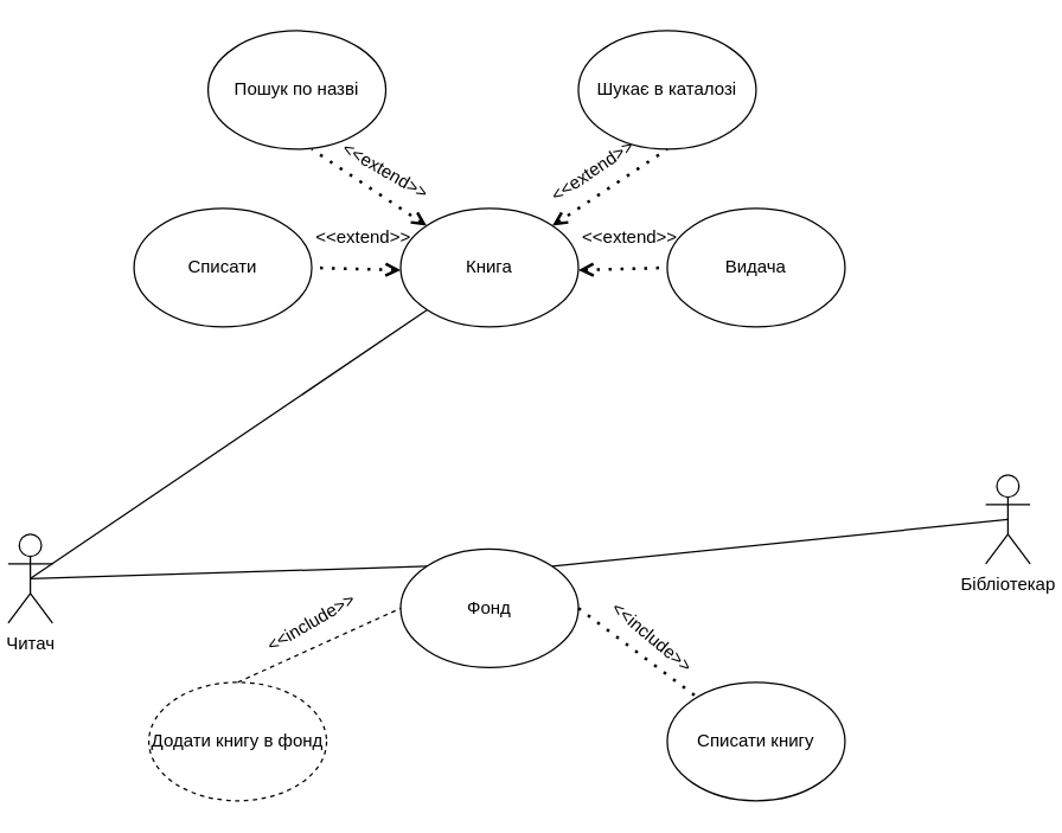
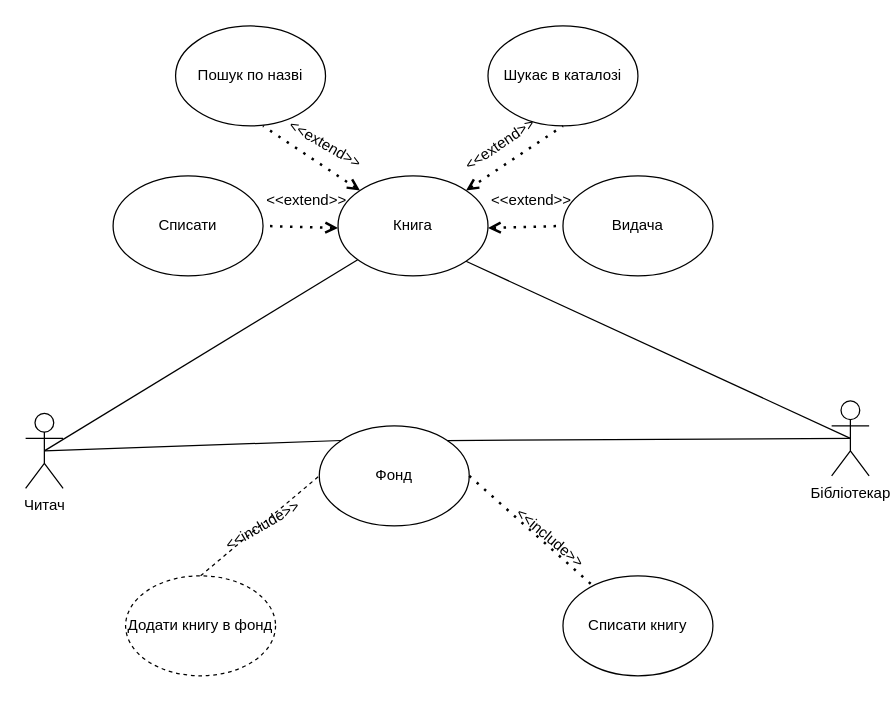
  <mxCell id="0" />
  <mxCell id="1" parent="0" />
+ <mxCell id="2" style="edgeStyle=none;rounded=0;orthogonalLoop=1;jettySize=auto;html=1;exitX=0.5;exitY=0.5;exitDx=0;exitDy=0;exitPerimeter=0;entryX=1;entryY=1;entryDx=0;entryDy=0;endArrow=none;endFill=0;" edge="1" parent="1" source="3" target="6"><mxGeometry relative="1" as="geometry" /></mxCell>
  <mxCell id="3" value="Бібліотекар" style="shape=umlActor;verticalLabelPosition=bottom;verticalAlign=top;html=1;outlineConnect=0;" vertex="1" parent="1"><mxGeometry x="665" y="320" width="30" height="60" as="geometry" /></mxCell>
  <mxCell id="4" style="rounded=0;orthogonalLoop=1;jettySize=auto;html=1;exitX=0.5;exitY=0.5;exitDx=0;exitDy=0;exitPerimeter=0;endArrow=none;endFill=0;" edge="1" parent="1" source="5" target="6"><mxGeometry relative="1" as="geometry" /></mxCell>
- <mxCell id="5" value="Читач" style="shape=umlActor;verticalLabelPosition=bottom;verticalAlign=top;html=1;outlineConnect=0;" vertex="1" parent="1"><mxGeometry x="5" y="360" width="30" height="60" as="geometry" /></mxCell>
+ <mxCell id="5" value="Читач" style="shape=umlActor;verticalLabelPosition=bottom;verticalAlign=top;html=1;outlineConnect=0;" vertex="1" parent="1"><mxGeometry x="20" y="330" width="30" height="60" as="geometry" /></mxCell>
  <mxCell id="6" value="Книга" style="ellipse;whiteSpace=wrap;html=1;" vertex="1" parent="1"><mxGeometry x="270" y="140" width="120" height="80" as="geometry" /></mxCell>
  <mxCell id="7" value="Шукає в каталозі" style="ellipse;whiteSpace=wrap;html=1;" vertex="1" parent="1"><mxGeometry x="390" y="20" width="120" height="80" as="geometry" /></mxCell>
  <mxCell id="8" value="Пошук по назві" style="ellipse;whiteSpace=wrap;html=1;" vertex="1" parent="1"><mxGeometry x="140" y="20" width="120" height="80" as="geometry" /></mxCell>
- <mxCell id="9" value="Фонд" style="ellipse;whiteSpace=wrap;html=1;" vertex="1" parent="1"><mxGeometry x="270" y="370" width="120" height="80" as="geometry" /></mxCell>
+ <mxCell id="9" value="Фонд" style="ellipse;whiteSpace=wrap;html=1;" vertex="1" parent="1"><mxGeometry x="255" y="340" width="120" height="80" as="geometry" /></mxCell>
  <mxCell id="10" value="Додати книгу в фонд" style="ellipse;whiteSpace=wrap;html=1;dashed=1;" vertex="1" parent="1"><mxGeometry x="100" y="460" width="120" height="80" as="geometry" /></mxCell>
  <mxCell id="11" value="Списати книгу" style="ellipse;whiteSpace=wrap;html=1;" vertex="1" parent="1"><mxGeometry x="450" y="460" width="120" height="80" as="geometry" /></mxCell>
  <mxCell id="12" value="" style="endArrow=none;dashed=1;html=1;rounded=0;exitX=0.5;exitY=0;exitDx=0;exitDy=0;entryX=0;entryY=0.5;entryDx=0;entryDy=0;" edge="1" parent="1" source="10" target="9"><mxGeometry width="50" height="50" relative="1" as="geometry"><mxPoint x="220" y="590" as="sourcePoint" /><mxPoint x="270" y="540" as="targetPoint" /></mxGeometry></mxCell>
  <mxCell id="13" value="" style="endArrow=none;dashed=1;html=1;dashPattern=1 3;strokeWidth=2;rounded=0;exitX=1;exitY=0.5;exitDx=0;exitDy=0;" edge="1" parent="1" source="9" target="11"><mxGeometry width="50" height="50" relative="1" as="geometry"><mxPoint x="385" y="550" as="sourcePoint" /><mxPoint x="435" y="500" as="targetPoint" /></mxGeometry></mxCell>
  <mxCell id="14" value="&amp;lt;&amp;lt;include&amp;gt;&amp;gt;" style="text;html=1;strokeColor=none;fillColor=none;align=center;verticalAlign=middle;whiteSpace=wrap;rounded=0;rotation=-30;" vertex="1" parent="1"><mxGeometry x="190" y="410" width="40" height="20" as="geometry" /></mxCell>
  <mxCell id="15" value="&amp;lt;&amp;lt;include&amp;gt;&amp;gt;" style="text;html=1;strokeColor=none;fillColor=none;align=center;verticalAlign=middle;whiteSpace=wrap;rounded=0;rotation=40;" vertex="1" parent="1"><mxGeometry x="420" y="420" width="40" height="20" as="geometry" /></mxCell>
  <mxCell id="16" value="" style="endArrow=none;html=1;rounded=0;exitX=0.5;exitY=0.5;exitDx=0;exitDy=0;exitPerimeter=0;entryX=0;entryY=0;entryDx=0;entryDy=0;" edge="1" parent="1" source="5" target="9"><mxGeometry width="50" height="50" relative="1" as="geometry"><mxPoint x="30" y="360" as="sourcePoint" /><mxPoint x="270" y="520" as="targetPoint" /></mxGeometry></mxCell>
  <mxCell id="17" value="" style="endArrow=none;html=1;rounded=0;entryX=0.5;entryY=0.5;entryDx=0;entryDy=0;entryPerimeter=0;exitX=1;exitY=0;exitDx=0;exitDy=0;" edge="1" parent="1" source="9" target="3"><mxGeometry width="50" height="50" relative="1" as="geometry"><mxPoint x="460" y="490" as="sourcePoint" /><mxPoint x="510" y="440" as="targetPoint" /></mxGeometry></mxCell>
  <mxCell id="18" value="" style="endArrow=none;dashed=1;html=1;dashPattern=1 3;strokeWidth=2;rounded=0;exitX=1;exitY=0;exitDx=0;exitDy=0;endFill=0;startArrow=open;startFill=0;" edge="1" parent="1" source="6"><mxGeometry width="50" height="50" relative="1" as="geometry"><mxPoint x="400" y="150" as="sourcePoint" /><mxPoint x="450" y="100" as="targetPoint" /></mxGeometry></mxCell>
  <mxCell id="19" value="" style="endArrow=none;dashed=1;html=1;dashPattern=1 3;strokeWidth=2;rounded=0;endFill=0;startArrow=open;startFill=0;" edge="1" parent="1" source="6"><mxGeometry width="50" height="50" relative="1" as="geometry"><mxPoint x="160" y="150" as="sourcePoint" /><mxPoint x="210" y="100" as="targetPoint" /></mxGeometry></mxCell>
  <mxCell id="20" value="&amp;lt;&amp;lt;extend&amp;gt;&amp;gt;" style="text;html=1;strokeColor=none;fillColor=none;align=center;verticalAlign=middle;whiteSpace=wrap;rounded=0;rotation=-34;" vertex="1" parent="1"><mxGeometry x="370" y="100" width="60" height="30" as="geometry" /></mxCell>
  <mxCell id="21" value="&amp;lt;&amp;lt;extend&amp;gt;&amp;gt;" style="text;html=1;strokeColor=none;fillColor=none;align=center;verticalAlign=middle;whiteSpace=wrap;rounded=0;rotation=30;" vertex="1" parent="1"><mxGeometry x="230" y="100" width="60" height="30" as="geometry" /></mxCell>
  <mxCell id="22" value="Видача" style="ellipse;whiteSpace=wrap;html=1;" vertex="1" parent="1"><mxGeometry x="450" y="140" width="120" height="80" as="geometry" /></mxCell>
  <mxCell id="23" value="Списати" style="ellipse;whiteSpace=wrap;html=1;" vertex="1" parent="1"><mxGeometry x="90" y="140" width="120" height="80" as="geometry" /></mxCell>
  <mxCell id="24" value="" style="endArrow=none;dashed=1;html=1;dashPattern=1 3;strokeWidth=2;rounded=0;endFill=0;entryX=1;entryY=0.5;entryDx=0;entryDy=0;startArrow=open;startFill=0;" edge="1" parent="1" target="23"><mxGeometry width="50" height="50" relative="1" as="geometry"><mxPoint x="270.004" y="181.716" as="sourcePoint" /><mxPoint x="192.43" y="130" as="targetPoint" /></mxGeometry></mxCell>
  <mxCell id="25" value="&amp;lt;&amp;lt;extend&amp;gt;&amp;gt;" style="text;html=1;strokeColor=none;fillColor=none;align=center;verticalAlign=middle;whiteSpace=wrap;rounded=0;rotation=0;" vertex="1" parent="1"><mxGeometry x="220" y="150" width="50" height="20" as="geometry" /></mxCell>
  <mxCell id="26" value="&amp;lt;&amp;lt;extend&amp;gt;&amp;gt;" style="text;html=1;strokeColor=none;fillColor=none;align=center;verticalAlign=middle;whiteSpace=wrap;rounded=0;rotation=0;" vertex="1" parent="1"><mxGeometry x="400" y="150" width="50" height="20" as="geometry" /></mxCell>
  <mxCell id="27" value="" style="endArrow=none;dashed=1;html=1;dashPattern=1 3;strokeWidth=2;rounded=0;exitX=1;exitY=0;exitDx=0;exitDy=0;endFill=0;entryX=0;entryY=0.5;entryDx=0;entryDy=0;startArrow=open;startFill=0;" edge="1" parent="1" target="22"><mxGeometry width="50" height="50" relative="1" as="geometry"><mxPoint x="389.996" y="181.716" as="sourcePoint" /><mxPoint x="467.57" y="130" as="targetPoint" /></mxGeometry></mxCell>
